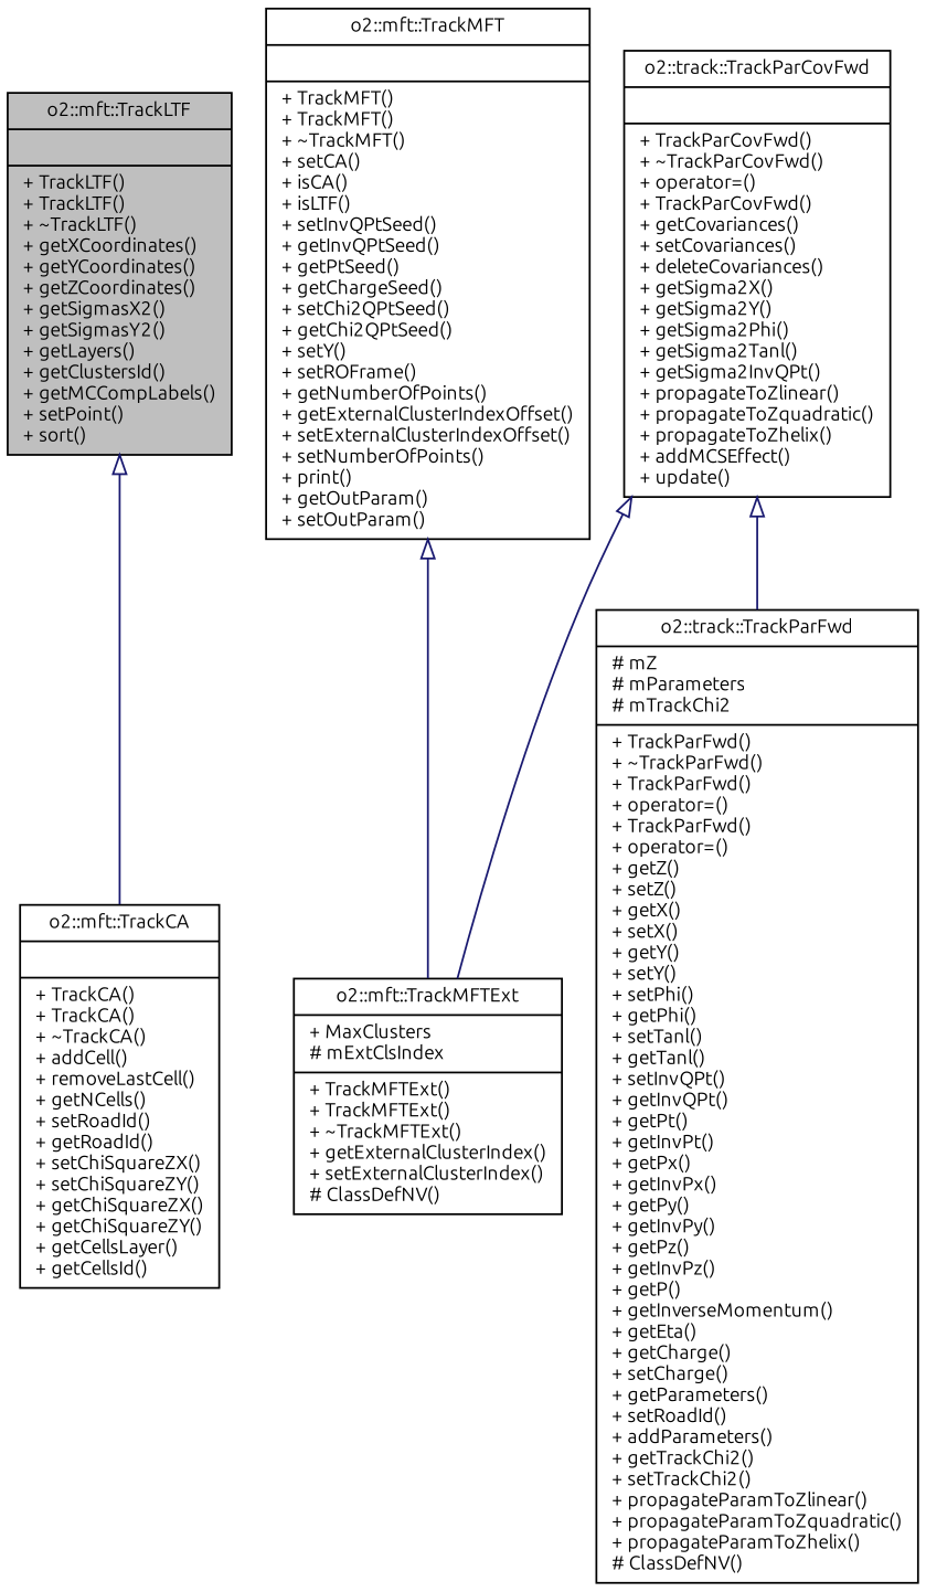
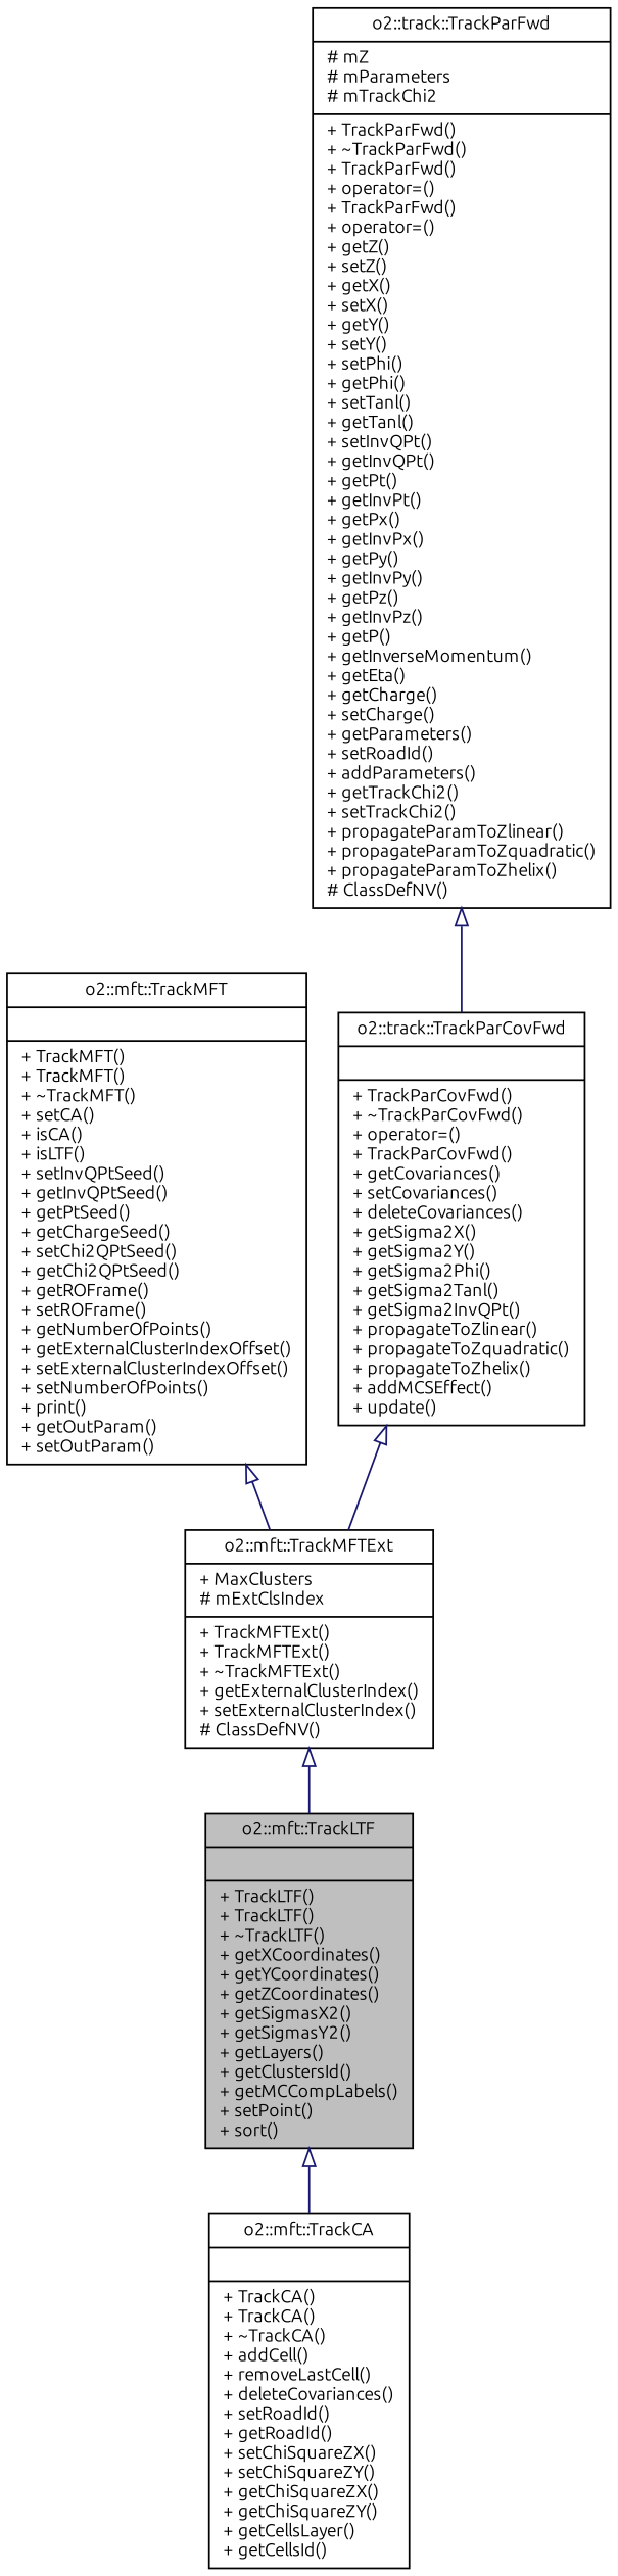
  digraph {
    fontname=Ubuntu
    node [color=black fontname=Ubuntu fontsize=10 shape=record]
    edge [arrowtail=onormal color=midnightblue dir=back fontname=Ubuntu fontsize=10 labelfontname=Helvetica labelfontsize=10 style=solid]
    n1 [fillcolor=grey75 fontcolor=black height=0.2 label="{o2::mft::TrackLTF\n||+ TrackLTF()\l+ TrackLTF()\l+ ~TrackLTF()\l+ getXCoordinates()\l+ getYCoordinates()\l+ getZCoordinates()\l+ getSigmasX2()\l+ getSigmasY2()\l+ getLayers()\l+ getClustersId()\l+ getMCCompLabels()\l+ setPoint()\l+ sort()\l}" style=filled width=0.4]
-   n2 [height=0.2 label="{o2::mft::TrackCA\n||+ TrackCA()\l+ TrackCA()\l+ ~TrackCA()\l+ addCell()\l+ removeLastCell()\l+ getNCells()\l+ setRoadId()\l+ getRoadId()\l+ setChiSquareZX()\l+ setChiSquareZY()\l+ getChiSquareZX()\l+ getChiSquareZY()\l+ getCellsLayer()\l+ getCellsId()\l}" width=0.4]
+   n2 [height=0.2 label="{o2::mft::TrackCA\n||+ TrackCA()\l+ TrackCA()\l+ ~TrackCA()\l+ addCell()\l+ removeLastCell()\l+ deleteCovariances()\l+ setRoadId()\l+ getRoadId()\l+ setChiSquareZX()\l+ setChiSquareZY()\l+ getChiSquareZX()\l+ getChiSquareZY()\l+ getCellsLayer()\l+ getCellsId()\l}" width=0.4]
    n3 [height=0.2 label="{o2::mft::TrackMFTExt\n|+ MaxClusters\l# mExtClsIndex\l|+ TrackMFTExt()\l+ TrackMFTExt()\l+ ~TrackMFTExt()\l+ getExternalClusterIndex()\l+ setExternalClusterIndex()\l# ClassDefNV()\l}" width=0.4]
-   n4 [height=0.2 label="{o2::mft::TrackMFT\n||+ TrackMFT()\l+ TrackMFT()\l+ ~TrackMFT()\l+ setCA()\l+ isCA()\l+ isLTF()\l+ setInvQPtSeed()\l+ getInvQPtSeed()\l+ getPtSeed()\l+ getChargeSeed()\l+ setChi2QPtSeed()\l+ getChi2QPtSeed()\l+ setY()\l+ setROFrame()\l+ getNumberOfPoints()\l+ getExternalClusterIndexOffset()\l+ setExternalClusterIndexOffset()\l+ setNumberOfPoints()\l+ print()\l+ getOutParam()\l+ setOutParam()\l}" width=0.4]
+   n4 [height=0.2 label="{o2::mft::TrackMFT\n||+ TrackMFT()\l+ TrackMFT()\l+ ~TrackMFT()\l+ setCA()\l+ isCA()\l+ isLTF()\l+ setInvQPtSeed()\l+ getInvQPtSeed()\l+ getPtSeed()\l+ getChargeSeed()\l+ setChi2QPtSeed()\l+ getChi2QPtSeed()\l+ getROFrame()\l+ setROFrame()\l+ getNumberOfPoints()\l+ getExternalClusterIndexOffset()\l+ setExternalClusterIndexOffset()\l+ setNumberOfPoints()\l+ print()\l+ getOutParam()\l+ setOutParam()\l}" width=0.4]
    n5 [height=0.2 label="{o2::track::TrackParCovFwd\n||+ TrackParCovFwd()\l+ ~TrackParCovFwd()\l+ operator=()\l+ TrackParCovFwd()\l+ getCovariances()\l+ setCovariances()\l+ deleteCovariances()\l+ getSigma2X()\l+ getSigma2Y()\l+ getSigma2Phi()\l+ getSigma2Tanl()\l+ getSigma2InvQPt()\l+ propagateToZlinear()\l+ propagateToZquadratic()\l+ propagateToZhelix()\l+ addMCSEffect()\l+ update()\l}" width=0.4]
    n6 [height=0.2 label="{o2::track::TrackParFwd\n|# mZ\l# mParameters\l# mTrackChi2\l|+ TrackParFwd()\l+ ~TrackParFwd()\l+ TrackParFwd()\l+ operator=()\l+ TrackParFwd()\l+ operator=()\l+ getZ()\l+ setZ()\l+ getX()\l+ setX()\l+ getY()\l+ setY()\l+ setPhi()\l+ getPhi()\l+ setTanl()\l+ getTanl()\l+ setInvQPt()\l+ getInvQPt()\l+ getPt()\l+ getInvPt()\l+ getPx()\l+ getInvPx()\l+ getPy()\l+ getInvPy()\l+ getPz()\l+ getInvPz()\l+ getP()\l+ getInverseMomentum()\l+ getEta()\l+ getCharge()\l+ setCharge()\l+ getParameters()\l+ setRoadId()\l+ addParameters()\l+ getTrackChi2()\l+ setTrackChi2()\l+ propagateParamToZlinear()\l+ propagateParamToZquadratic()\l+ propagateParamToZhelix()\l# ClassDefNV()\l}" width=0.4]
    n1 -> n2
+   n3 -> n1
    n4 -> n3
    n5 -> n3
-   n5 -> n6
+   n6 -> n5
  }
